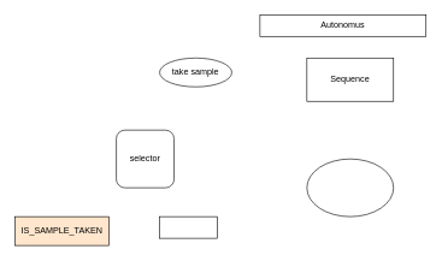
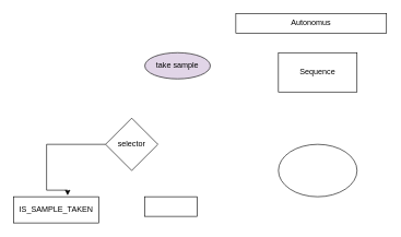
  <mxCell id="0" />
  <mxCell id="1" parent="0" />
  <mxCell id="2" value="Autonomus" style="rounded=0;whiteSpace=wrap;html=1;" vertex="1" parent="1"><mxGeometry x="359" y="20" width="230" height="30" as="geometry" /></mxCell>
  <mxCell id="3" value="Sequence" style="rounded=0;whiteSpace=wrap;html=1;" vertex="1" parent="1"><mxGeometry x="424" y="80" width="120" height="60" as="geometry" /></mxCell>
- <mxCell id="4" value="take sample" style="ellipse;whiteSpace=wrap;html=1;" vertex="1" parent="1"><mxGeometry x="220" y="80" width="100" height="40" as="geometry" /></mxCell>
- <mxCell id="6" value="selector" style="whiteSpace=wrap;html=1;rounded=1;" vertex="1" parent="1"><mxGeometry x="160" y="180" width="80" height="80" as="geometry" /></mxCell>
+ <mxCell id="4" value="take sample" style="ellipse;whiteSpace=wrap;html=1;fillColor=#e1d5e7;" vertex="1" parent="1"><mxGeometry x="220" y="80" width="100" height="40" as="geometry" /></mxCell>
+ <mxCell id="5" style="edgeStyle=orthogonalEdgeStyle;rounded=0;orthogonalLoop=1;jettySize=auto;html=1;entryX=0.632;entryY=-0.05;entryDx=0;entryDy=0;entryPerimeter=0;" edge="1" parent="1" source="6" target="8"><mxGeometry relative="1" as="geometry"><mxPoint x="130" y="290" as="targetPoint" /><Array as="points"><mxPoint y="220" x="70" /><mxPoint y="290" x="70" /><mxPoint x="102" y="290" /></Array></mxGeometry></mxCell>
+ <mxCell id="6" value="selector" style="rhombus;whiteSpace=wrap;html=1;" vertex="1" parent="1"><mxGeometry x="160" y="180" width="80" height="80" as="geometry" /></mxCell>
  <mxCell id="7" value="" style="ellipse;whiteSpace=wrap;html=1;" vertex="1" parent="1"><mxGeometry x="424" y="220" width="120" height="80" as="geometry" /></mxCell>
- <mxCell id="8" value="IS_SAMPLE_TAKEN" style="rounded=0;whiteSpace=wrap;html=1;fillColor=#ffe6cc;" vertex="1" parent="1"><mxGeometry x="20" y="300" width="130" height="40" as="geometry" /></mxCell>
+ <mxCell id="8" value="IS_SAMPLE_TAKEN" style="rounded=0;whiteSpace=wrap;html=1;" vertex="1" parent="1"><mxGeometry x="20" y="300" width="130" height="40" as="geometry" /></mxCell>
  <mxCell id="9" value="" style="rounded=0;whiteSpace=wrap;html=1;" vertex="1" parent="1"><mxGeometry x="220" y="300" width="80" height="30" as="geometry" /></mxCell>
